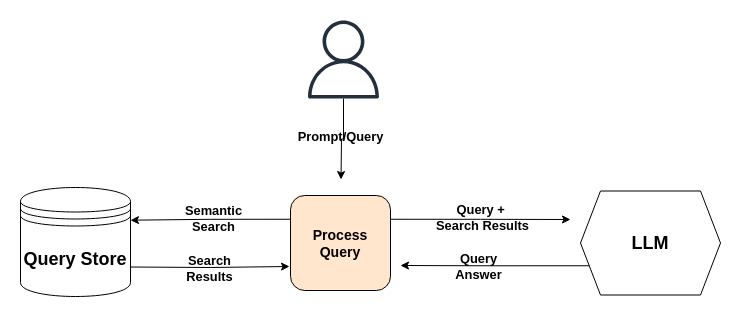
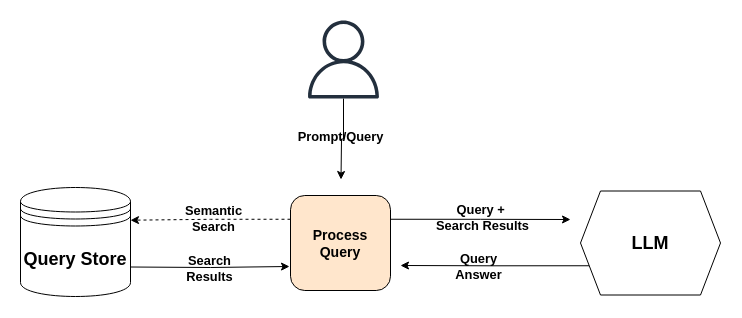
  <mxCell id="0" />
  <mxCell id="1" parent="0" />
  <mxCell id="2" value="" style="edgeStyle=orthogonalEdgeStyle;rounded=0;orthogonalLoop=1;jettySize=auto;html=1;" edge="1" parent="1" source="4"><mxGeometry relative="1" as="geometry"><mxPoint x="340.5" y="179" as="targetPoint" /></mxGeometry></mxCell>
  <mxCell id="3" value="&lt;h3&gt;Prompt/Query&lt;/h3&gt;" style="edgeLabel;html=1;align=center;verticalAlign=middle;resizable=0;points=[];labelBackgroundColor=none;" vertex="1" connectable="0" parent="2"><mxGeometry x="-0.103" y="2" relative="1" as="geometry"><mxPoint x="-6" as="offset" /></mxGeometry></mxCell>
  <mxCell id="4" value="" style="sketch=0;outlineConnect=0;fontColor=#232F3E;gradientColor=none;fillColor=#232F3D;strokeColor=none;dashed=0;verticalLabelPosition=bottom;verticalAlign=top;align=center;html=1;fontSize=12;fontStyle=0;aspect=fixed;pointerEvents=1;shape=mxgraph.aws4.user;" vertex="1" parent="1"><mxGeometry x="304" y="20" width="78" height="78" as="geometry" /></mxCell>
  <mxCell id="5" value="&lt;h2&gt;Query Store&lt;/h2&gt;" style="shape=datastore;whiteSpace=wrap;html=1;" vertex="1" parent="1"><mxGeometry x="20" y="187" width="110" height="109" as="geometry" /></mxCell>
- <mxCell id="6" style="edgeStyle=orthogonalEdgeStyle;rounded=0;orthogonalLoop=1;jettySize=auto;html=1;exitX=0;exitY=0.25;exitDx=0;exitDy=0;entryX=1;entryY=0.3;entryDx=0;entryDy=0;" edge="1" parent="1" source="10" target="5"><mxGeometry relative="1" as="geometry" /></mxCell>
+ <mxCell id="6" style="edgeStyle=orthogonalEdgeStyle;rounded=0;orthogonalLoop=1;jettySize=auto;html=1;exitX=0;exitY=0.25;exitDx=0;exitDy=0;entryX=1;entryY=0.3;entryDx=0;entryDy=0;dashed=1;" edge="1" parent="1" source="10" target="5"><mxGeometry relative="1" as="geometry" /></mxCell>
  <mxCell id="7" value="&lt;h3&gt;Semantic&lt;br&gt;Search&lt;/h3&gt;" style="edgeLabel;html=1;align=center;verticalAlign=middle;resizable=0;points=[];labelBackgroundColor=none;" vertex="1" connectable="0" parent="6"><mxGeometry x="-0.039" y="-1" relative="1" as="geometry"><mxPoint as="offset" /></mxGeometry></mxCell>
  <mxCell id="8" style="edgeStyle=orthogonalEdgeStyle;rounded=0;orthogonalLoop=1;jettySize=auto;html=1;exitX=1;exitY=0.25;exitDx=0;exitDy=0;" edge="1" parent="1" source="10"><mxGeometry relative="1" as="geometry"><mxPoint x="570" y="219" as="targetPoint" /></mxGeometry></mxCell>
  <mxCell id="9" value="&lt;h3&gt;Query +&amp;nbsp;&lt;br&gt;Search Results&lt;/h3&gt;" style="edgeLabel;html=1;align=center;verticalAlign=middle;resizable=0;points=[];labelBackgroundColor=none;" vertex="1" connectable="0" parent="8"><mxGeometry x="0.177" y="1" relative="1" as="geometry"><mxPoint x="-14" y="-2" as="offset" /></mxGeometry></mxCell>
  <mxCell id="10" value="&lt;h3&gt;Process&lt;br&gt;Query&lt;/h3&gt;" style="rounded=1;whiteSpace=wrap;html=1;fillColor=#ffe6cc;" vertex="1" parent="1"><mxGeometry x="290" y="195" width="100" height="95" as="geometry" /></mxCell>
  <mxCell id="11" style="edgeStyle=orthogonalEdgeStyle;rounded=0;orthogonalLoop=1;jettySize=auto;html=1;exitX=1;exitY=0.7;exitDx=0;exitDy=0;entryX=-0.01;entryY=0.642;entryDx=0;entryDy=0;entryPerimeter=0;" edge="1" parent="1"><mxGeometry relative="1" as="geometry"><mxPoint x="130" y="266.5" as="sourcePoint" /><mxPoint x="289" y="265.99" as="targetPoint" /></mxGeometry></mxCell>
  <mxCell id="12" value="&lt;h3&gt;Search&lt;br&gt;Results&lt;/h3&gt;" style="edgeLabel;html=1;align=center;verticalAlign=middle;resizable=0;points=[];labelBackgroundColor=none;" vertex="1" connectable="0" parent="11"><mxGeometry x="-0.009" y="-1" relative="1" as="geometry"><mxPoint as="offset" /></mxGeometry></mxCell>
  <mxCell id="13" style="edgeStyle=orthogonalEdgeStyle;rounded=0;orthogonalLoop=1;jettySize=auto;html=1;exitX=0;exitY=0.75;exitDx=0;exitDy=0;" edge="1" parent="1" source="15"><mxGeometry relative="1" as="geometry"><mxPoint x="400" y="265" as="targetPoint" /></mxGeometry></mxCell>
  <mxCell id="14" value="&lt;h3&gt;Query &lt;br&gt;Answer&lt;/h3&gt;" style="edgeLabel;html=1;align=center;verticalAlign=middle;resizable=0;points=[];labelBackgroundColor=none;" vertex="1" connectable="0" parent="13"><mxGeometry x="0.184" y="2" relative="1" as="geometry"><mxPoint x="1" y="-2" as="offset" /></mxGeometry></mxCell>
  <mxCell id="15" value="&lt;h2&gt;LLM&lt;/h2&gt;" style="shape=hexagon;perimeter=hexagonPerimeter2;whiteSpace=wrap;html=1;fixedSize=1;" vertex="1" parent="1"><mxGeometry x="580" y="190.5" width="140" height="104" as="geometry" /></mxCell>
